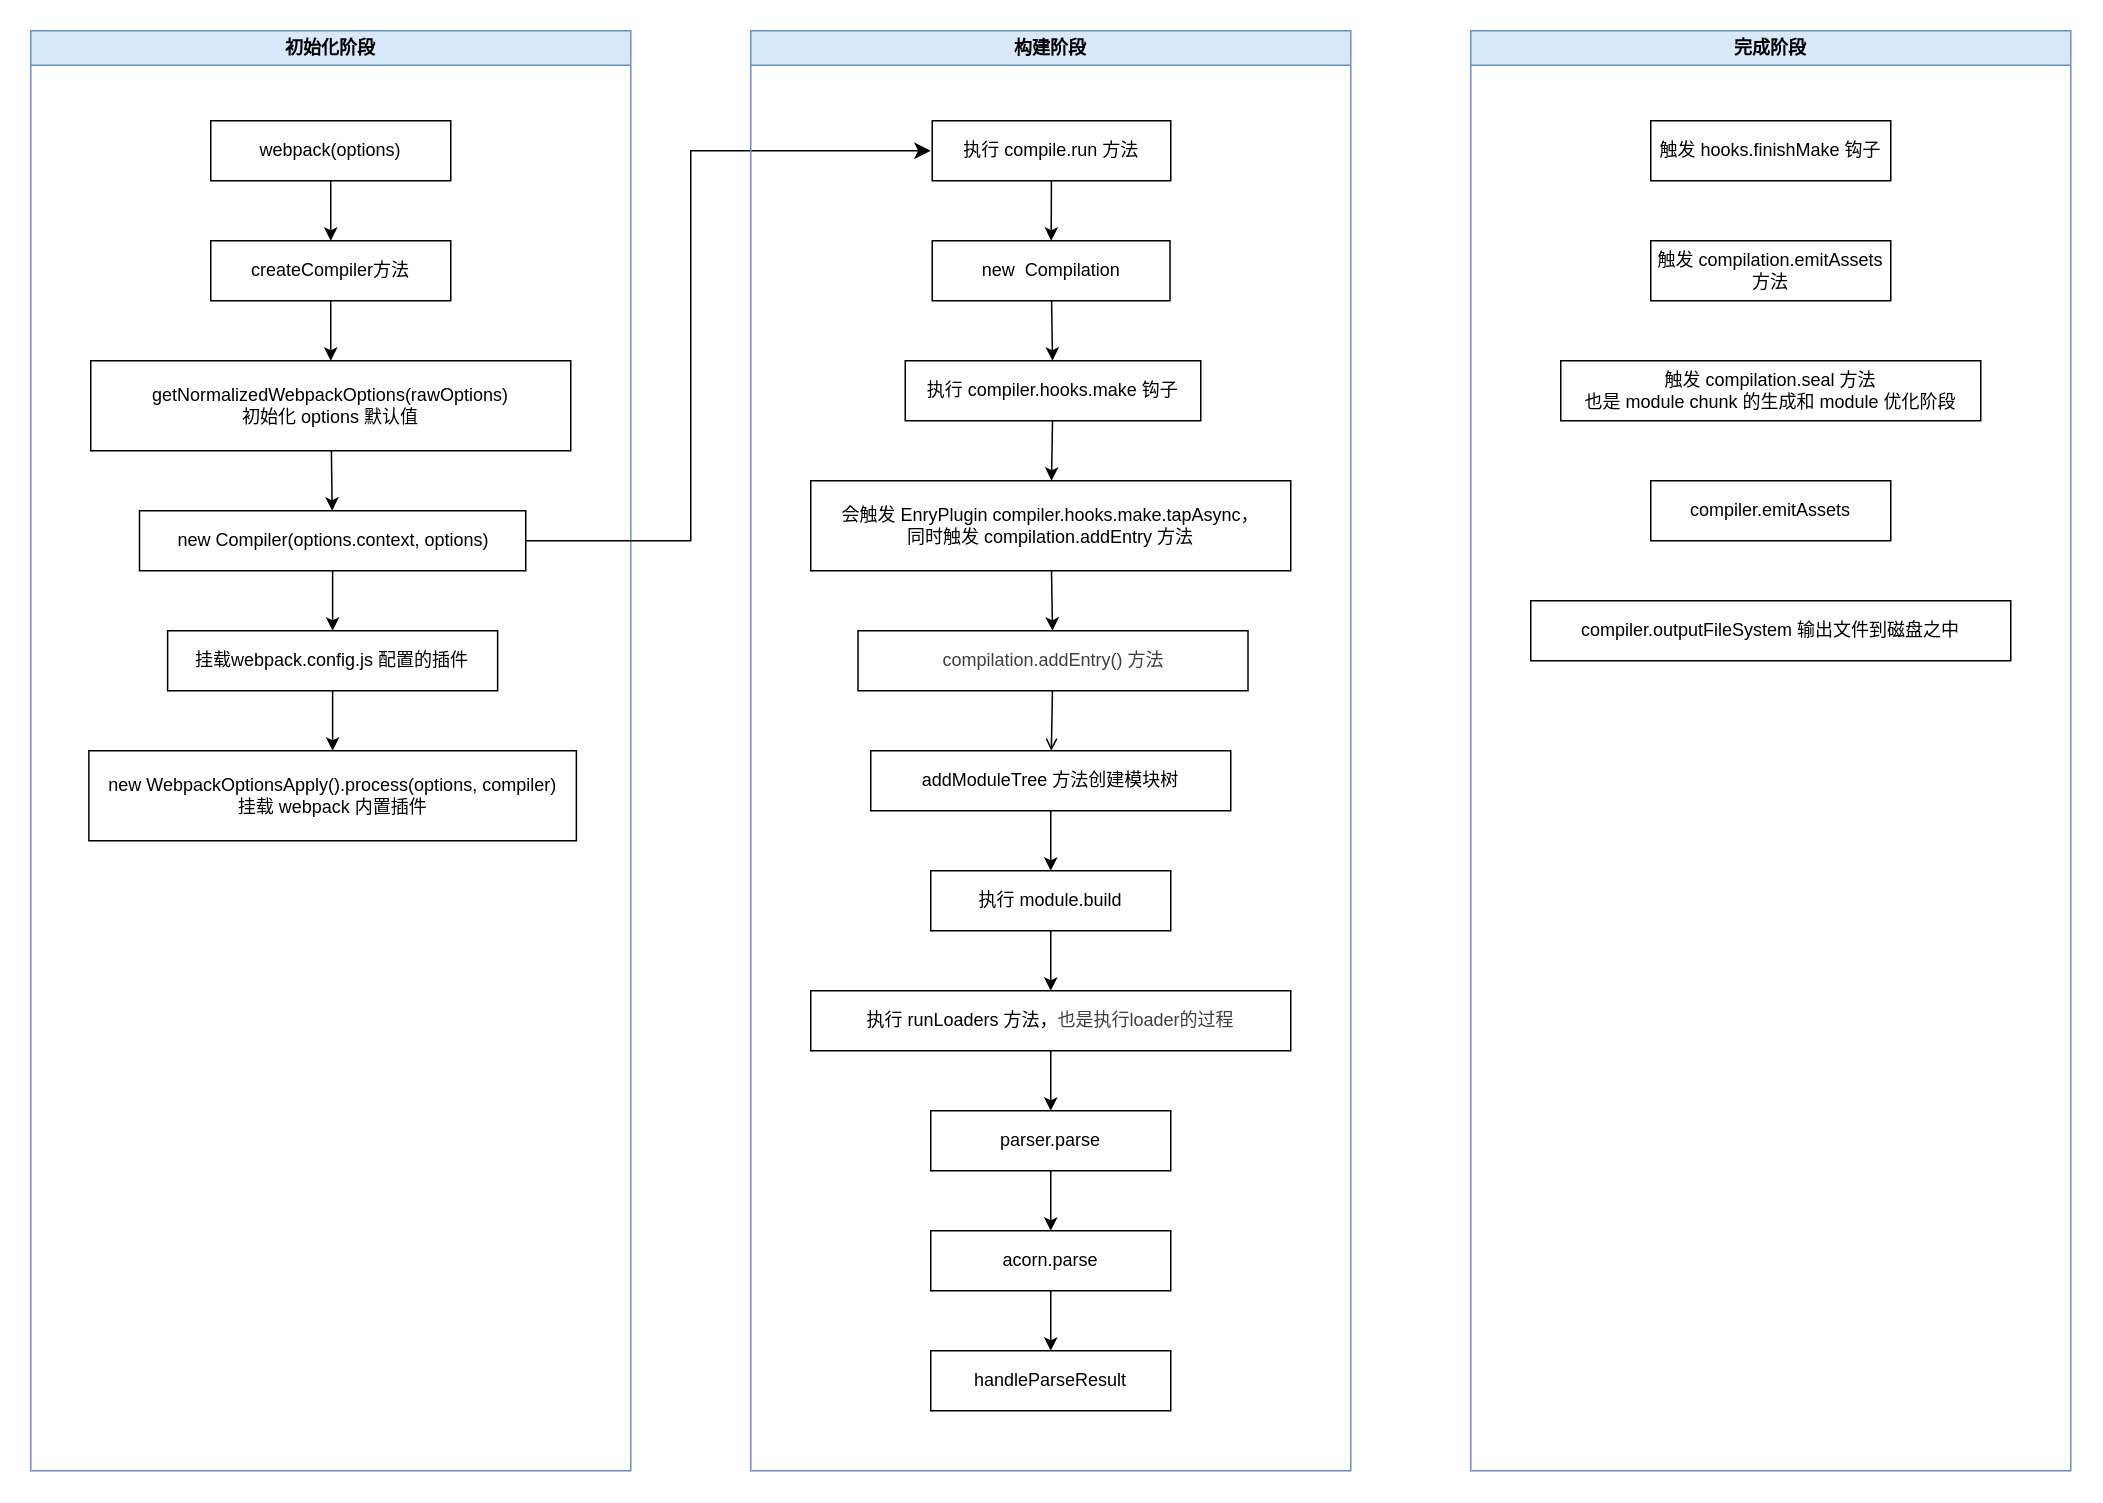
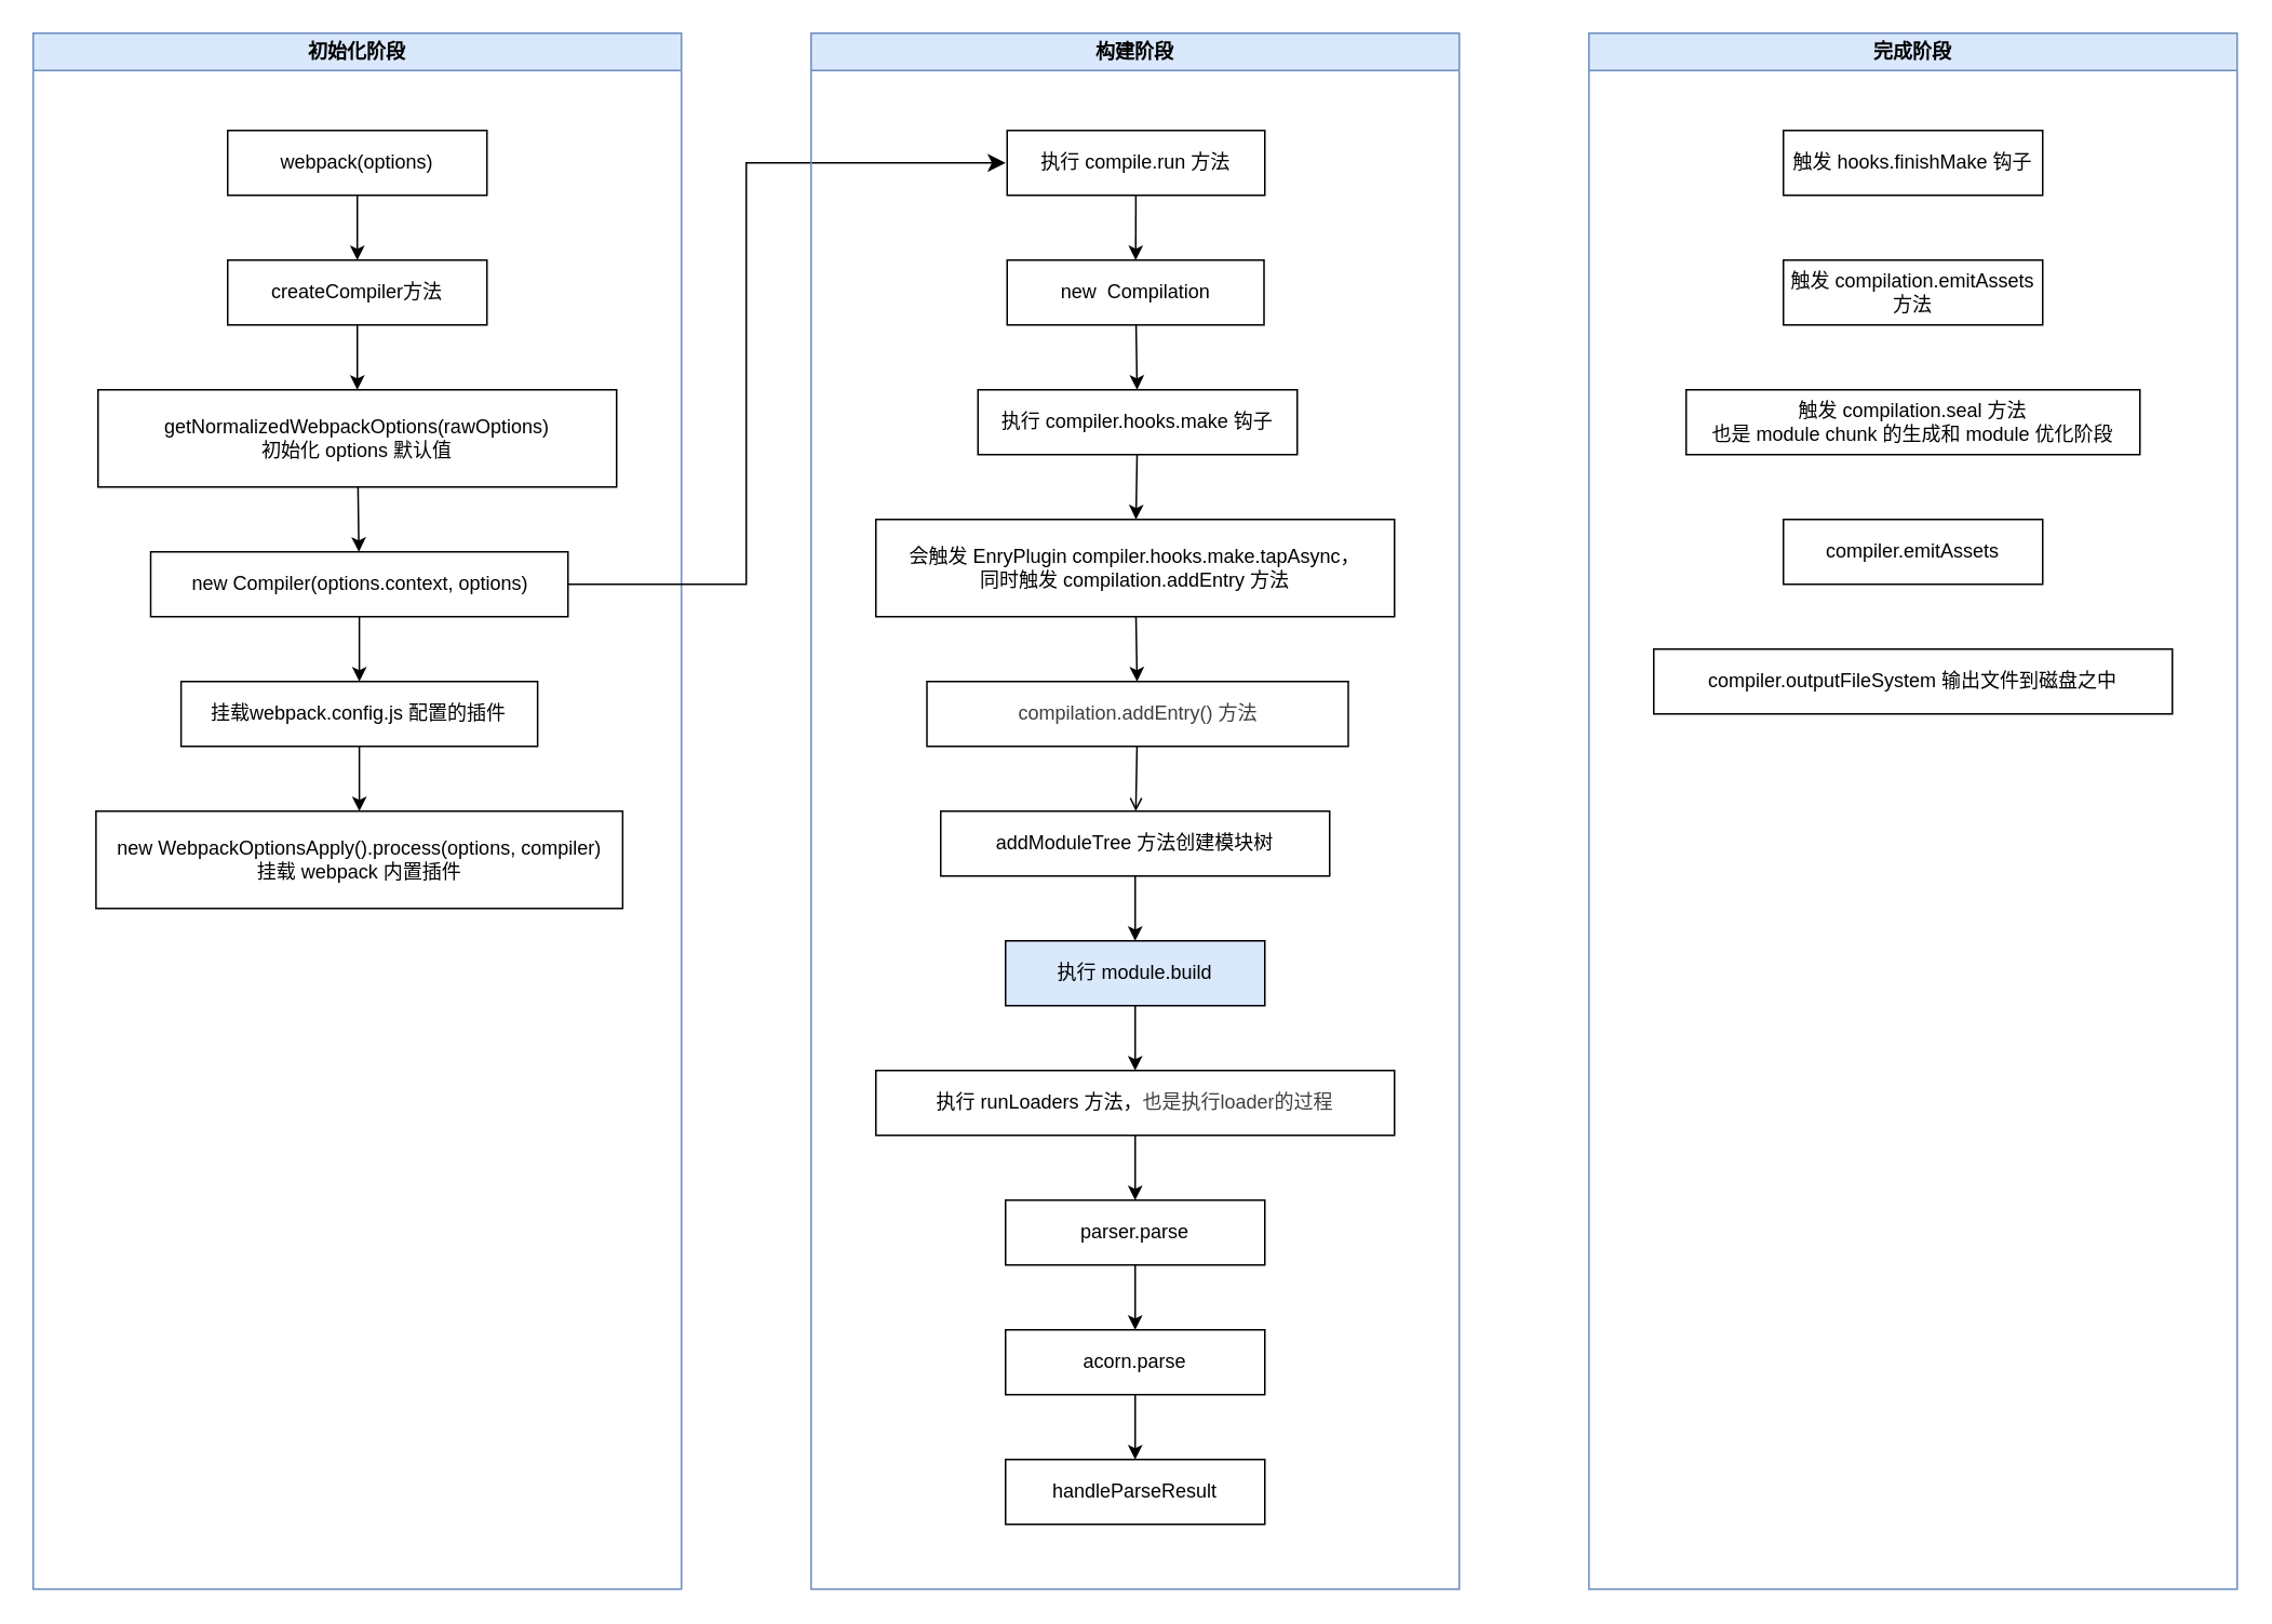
  <mxCell id="0" />
  <mxCell id="1" parent="0" />
  <mxCell id="2" value="初始化阶段" style="swimlane;whiteSpace=wrap;html=1;fillColor=#dae8fc;strokeColor=#6c8ebf;" parent="1" vertex="1"><mxGeometry x="20" y="20" width="400" height="960" as="geometry" /></mxCell>
  <mxCell id="3" value="" style="edgeStyle=none;html=1;" parent="2" source="4" target="6" edge="1"><mxGeometry relative="1" as="geometry" /></mxCell>
  <mxCell id="4" value="webpack(options)" style="rounded=0;whiteSpace=wrap;html=1;" parent="2" vertex="1"><mxGeometry x="120" y="60" width="160" height="40" as="geometry" /></mxCell>
  <mxCell id="5" value="" style="edgeStyle=none;html=1;" parent="2" source="6" target="8" edge="1"><mxGeometry relative="1" as="geometry" /></mxCell>
  <mxCell id="6" value="createCompiler方法" style="rounded=0;whiteSpace=wrap;html=1;" parent="2" vertex="1"><mxGeometry x="120" y="140" width="160" height="40" as="geometry" /></mxCell>
  <mxCell id="7" value="" style="edgeStyle=none;html=1;" parent="2" source="8" target="10" edge="1"><mxGeometry relative="1" as="geometry" /></mxCell>
  <mxCell id="8" value="getNormalizedWebpackOptions(rawOptions)&lt;div&gt;初始化 options 默认值&lt;/div&gt;" style="rounded=0;whiteSpace=wrap;html=1;" parent="2" vertex="1"><mxGeometry x="40" y="220" width="320" height="60" as="geometry" /></mxCell>
  <mxCell id="9" value="" style="edgeStyle=none;html=1;" parent="2" source="10" target="12" edge="1"><mxGeometry relative="1" as="geometry" /></mxCell>
  <mxCell id="10" value="new Compiler(options.context, options)" style="rounded=0;whiteSpace=wrap;html=1;" parent="2" vertex="1"><mxGeometry x="72.5" y="320" width="257.5" height="40" as="geometry" /></mxCell>
  <mxCell id="11" value="" style="edgeStyle=none;html=1;" parent="2" source="12" target="13" edge="1"><mxGeometry relative="1" as="geometry" /></mxCell>
  <mxCell id="12" value="挂载webpack.config.js 配置的插件" style="rounded=0;whiteSpace=wrap;html=1;" parent="2" vertex="1"><mxGeometry x="91.25" y="400" width="220" height="40" as="geometry" /></mxCell>
  <mxCell id="13" value="new WebpackOptionsApply().process(options, compiler)&lt;div&gt;挂载 webpack 内置插件&lt;/div&gt;" style="rounded=0;whiteSpace=wrap;html=1;" parent="2" vertex="1"><mxGeometry x="38.75" y="480" width="325" height="60" as="geometry" /></mxCell>
  <mxCell id="14" value="" style="edgeStyle=elbowEdgeStyle;elbow=horizontal;endArrow=classic;html=1;curved=0;rounded=0;endSize=8;startSize=8;" parent="2" edge="1"><mxGeometry width="50" height="50" relative="1" as="geometry"><mxPoint x="330" y="340" as="sourcePoint" /><mxPoint x="600" y="80" as="targetPoint" /><Array as="points"><mxPoint x="440" y="210" /></Array></mxGeometry></mxCell>
  <mxCell id="15" value="构建阶段" style="swimlane;whiteSpace=wrap;html=1;fillColor=#dae8fc;strokeColor=#6c8ebf;" parent="1" vertex="1"><mxGeometry x="500" y="20" width="400" height="960" as="geometry" /></mxCell>
  <mxCell id="16" value="" style="edgeStyle=none;html=1;" parent="15" source="17" target="19" edge="1"><mxGeometry relative="1" as="geometry" /></mxCell>
  <mxCell id="17" value="执行&amp;nbsp;compile.run 方法" style="rounded=0;whiteSpace=wrap;html=1;" parent="15" vertex="1"><mxGeometry x="121" y="60" width="159" height="40" as="geometry" /></mxCell>
  <mxCell id="18" value="" style="edgeStyle=none;html=1;" parent="15" source="19" target="21" edge="1"><mxGeometry relative="1" as="geometry" /></mxCell>
  <mxCell id="19" value="new&amp;nbsp; Compilation" style="rounded=0;whiteSpace=wrap;html=1;" parent="15" vertex="1"><mxGeometry x="121" y="140" width="158.5" height="40" as="geometry" /></mxCell>
  <mxCell id="20" value="" style="edgeStyle=none;html=1;" parent="15" source="21" target="23" edge="1"><mxGeometry relative="1" as="geometry" /></mxCell>
  <mxCell id="21" value="执行 compiler.hooks.make 钩子" style="rounded=0;whiteSpace=wrap;html=1;" parent="15" vertex="1"><mxGeometry x="103" y="220" width="197" height="40" as="geometry" /></mxCell>
  <mxCell id="22" value="" style="edgeStyle=none;html=1;" parent="15" source="23" target="25" edge="1"><mxGeometry relative="1" as="geometry" /></mxCell>
  <mxCell id="23" value="会触发 EnryPlugin&amp;nbsp;compiler.hooks.make.tapAsync，&lt;div&gt;同时触发 compilation.addEntry 方法&lt;/div&gt;" style="rounded=0;whiteSpace=wrap;html=1;" parent="15" vertex="1"><mxGeometry x="40" y="300" width="320" height="60" as="geometry" /></mxCell>
  <mxCell id="24" value="" style="edgeStyle=none;html=1;endArrow=open;" parent="15" source="25" target="27" edge="1"><mxGeometry relative="1" as="geometry" /></mxCell>
  <mxCell id="25" value="&lt;span style=&quot;color: rgb(63, 63, 63);&quot;&gt;compilation.addEntry() 方法&lt;/span&gt;" style="rounded=0;whiteSpace=wrap;html=1;" parent="15" vertex="1"><mxGeometry x="71.5" y="400" width="260" height="40" as="geometry" /></mxCell>
  <mxCell id="26" value="" style="edgeStyle=none;html=1;" parent="15" source="27" target="31" edge="1"><mxGeometry relative="1" as="geometry" /></mxCell>
  <mxCell id="27" value="addModuleTree 方法创建模块树" style="rounded=0;whiteSpace=wrap;html=1;" parent="15" vertex="1"><mxGeometry x="80" y="480" width="240" height="40" as="geometry" /></mxCell>
  <mxCell id="28" value="" style="edgeStyle=none;html=1;" parent="15" source="29" target="33" edge="1"><mxGeometry relative="1" as="geometry" /></mxCell>
  <mxCell id="29" value="执行 runLoaders 方法，&lt;span style=&quot;color: rgb(63, 63, 63); background-color: transparent;&quot;&gt;也是执行loader的过程&lt;/span&gt;" style="rounded=0;whiteSpace=wrap;html=1;" parent="15" vertex="1"><mxGeometry x="40" y="640" width="320" height="40" as="geometry" /></mxCell>
  <mxCell id="30" value="" style="edgeStyle=none;html=1;" parent="15" source="31" target="29" edge="1"><mxGeometry relative="1" as="geometry" /></mxCell>
- <mxCell id="31" value="执行 module.build" style="rounded=0;whiteSpace=wrap;html=1;" parent="15" vertex="1"><mxGeometry x="120" y="560" width="160" height="40" as="geometry" /></mxCell>
+ <mxCell id="31" value="执行 module.build" style="rounded=0;whiteSpace=wrap;html=1;fillColor=#dae8fc;" parent="15" vertex="1"><mxGeometry x="120" y="560" width="160" height="40" as="geometry" /></mxCell>
  <mxCell id="32" value="" style="edgeStyle=none;html=1;" parent="15" source="33" target="35" edge="1"><mxGeometry relative="1" as="geometry" /></mxCell>
  <mxCell id="33" value="parser.parse" style="rounded=0;whiteSpace=wrap;html=1;" parent="15" vertex="1"><mxGeometry x="120" y="720" width="160" height="40" as="geometry" /></mxCell>
  <mxCell id="34" value="" style="edgeStyle=none;html=1;" parent="15" source="35" target="36" edge="1"><mxGeometry relative="1" as="geometry" /></mxCell>
  <mxCell id="35" value="acorn.parse" style="rounded=0;whiteSpace=wrap;html=1;" parent="15" vertex="1"><mxGeometry x="120" y="800" width="160" height="40" as="geometry" /></mxCell>
  <mxCell id="36" value="handleParseResult" style="rounded=0;whiteSpace=wrap;html=1;" parent="15" vertex="1"><mxGeometry x="120" y="880" width="160" height="40" as="geometry" /></mxCell>
  <mxCell id="37" value="完成阶段" style="swimlane;whiteSpace=wrap;html=1;fillColor=#dae8fc;strokeColor=#6c8ebf;" parent="1" vertex="1"><mxGeometry x="980" y="20" width="400" height="960" as="geometry" /></mxCell>
  <mxCell id="38" value="触发&amp;nbsp;hooks.finishMake 钩子" style="rounded=0;whiteSpace=wrap;html=1;" parent="37" vertex="1"><mxGeometry x="120" y="60" width="160" height="40" as="geometry" /></mxCell>
  <mxCell id="39" value="触发 compilation.emitAssets 方法" style="rounded=0;whiteSpace=wrap;html=1;" parent="37" vertex="1"><mxGeometry x="120" y="140" width="160" height="40" as="geometry" /></mxCell>
  <mxCell id="40" value="触发 compilation.seal 方法&lt;div&gt;也是 module chunk 的生成和 module 优化阶段&lt;/div&gt;" style="rounded=0;whiteSpace=wrap;html=1;" parent="37" vertex="1"><mxGeometry x="60" y="220" width="280" height="40" as="geometry" /></mxCell>
  <mxCell id="41" value="compiler.emitAssets" style="rounded=0;whiteSpace=wrap;html=1;" parent="37" vertex="1"><mxGeometry x="120" y="300" width="160" height="40" as="geometry" /></mxCell>
  <mxCell id="42" value="compiler.outputFileSystem 输出文件到磁盘之中" style="rounded=0;whiteSpace=wrap;html=1;" parent="37" vertex="1"><mxGeometry x="40" y="380" width="320" height="40" as="geometry" /></mxCell>
